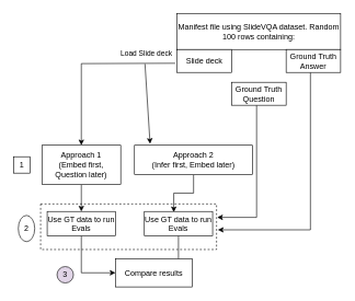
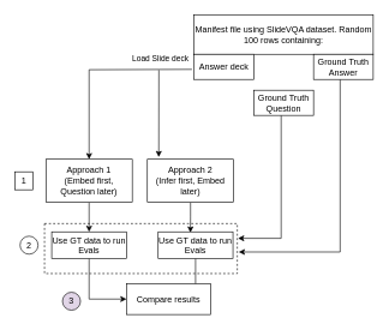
  <mxCell id="0" />
  <mxCell id="1" parent="0" />
  <mxCell id="2" value="" style="rounded=0;whiteSpace=wrap;html=1;gradientColor=none;dashed=1;" vertex="1" parent="1"><mxGeometry x="61" y="310.5" width="268" height="69.5" as="geometry" /></mxCell>
  <mxCell id="3" value="Load Slide deck" style="edgeStyle=orthogonalEdgeStyle;rounded=0;orthogonalLoop=1;jettySize=auto;html=1;entryX=0.5;entryY=0;entryDx=0;entryDy=0;" edge="1" parent="1" target="6"><mxGeometry x="-0.67" y="-15" relative="1" as="geometry"><mxPoint x="266" y="96" as="sourcePoint" /><mxPoint as="offset" /></mxGeometry></mxCell>
  <mxCell id="4" value="Manifest file using SlideVQA dataset. Random 100 rows containing:&lt;br&gt;" style="rounded=0;whiteSpace=wrap;html=1;" vertex="1" parent="1"><mxGeometry x="269" y="20" width="249" height="55" as="geometry" /></mxCell>
  <mxCell id="5" style="edgeStyle=orthogonalEdgeStyle;rounded=0;orthogonalLoop=1;jettySize=auto;html=1;entryX=0.5;entryY=0;entryDx=0;entryDy=0;" edge="1" parent="1" source="6" target="16"><mxGeometry relative="1" as="geometry" /></mxCell>
  <mxCell id="6" value="Approach 1&lt;br&gt;(Embed first, Question later)" style="rounded=0;whiteSpace=wrap;html=1;" vertex="1" parent="1"><mxGeometry x="63" y="221" width="120" height="60" as="geometry" /></mxCell>
  <mxCell id="7" style="edgeStyle=orthogonalEdgeStyle;rounded=0;orthogonalLoop=1;jettySize=auto;html=1;entryX=0.431;entryY=0.027;entryDx=0;entryDy=0;entryPerimeter=0;" edge="1" parent="1" source="8" target="20"><mxGeometry relative="1" as="geometry" /></mxCell>
- <mxCell id="8" value="Approach 2&lt;br&gt;(Infer first, Embed later)" style="rounded=0;whiteSpace=wrap;html=1;" vertex="1" parent="1"><mxGeometry x="204" y="221" width="180" height="45" as="geometry" /></mxCell>
- <mxCell id="9" value="Slide deck" style="rounded=0;whiteSpace=wrap;html=1;" vertex="1" parent="1"><mxGeometry x="269" y="75" width="83" height="35" as="geometry" /></mxCell>
+ <mxCell id="8" value="Approach 2&lt;br&gt;(Infer first, Embed later)" style="rounded=0;whiteSpace=wrap;html=1;" vertex="1" parent="1"><mxGeometry x="204" y="221" width="120" height="60" as="geometry" /></mxCell>
+ <mxCell id="9" value="Answer deck" style="rounded=0;whiteSpace=wrap;html=1;" vertex="1" parent="1"><mxGeometry x="269" y="75" width="83" height="35" as="geometry" /></mxCell>
  <mxCell id="10" style="edgeStyle=orthogonalEdgeStyle;rounded=0;orthogonalLoop=1;jettySize=auto;html=1;" edge="1" parent="1" source="11"><mxGeometry relative="1" as="geometry"><mxPoint x="330" y="331" as="targetPoint" /><Array as="points"><mxPoint x="390" y="331" /></Array></mxGeometry></mxCell>
  <mxCell id="11" value="Ground Truth Question" style="rounded=0;whiteSpace=wrap;html=1;" vertex="1" parent="1"><mxGeometry x="352" y="125" width="83" height="35" as="geometry" /></mxCell>
  <mxCell id="12" style="edgeStyle=orthogonalEdgeStyle;rounded=0;orthogonalLoop=1;jettySize=auto;html=1;" edge="1" parent="1" source="13"><mxGeometry relative="1" as="geometry"><mxPoint x="331" y="350" as="targetPoint" /><Array as="points"><mxPoint x="472" y="350" /></Array></mxGeometry></mxCell>
  <mxCell id="13" value="Ground Truth Answer" style="rounded=0;whiteSpace=wrap;html=1;" vertex="1" parent="1"><mxGeometry x="435" y="75" width="83" height="35" as="geometry" /></mxCell>
  <mxCell id="14" value="" style="endArrow=classic;html=1;rounded=0;entryX=0.132;entryY=-0.05;entryDx=0;entryDy=0;entryPerimeter=0;" edge="1" parent="1" target="8"><mxGeometry width="50" height="50" relative="1" as="geometry"><mxPoint x="220" y="97" as="sourcePoint" /><mxPoint x="351" y="216" as="targetPoint" /></mxGeometry></mxCell>
  <mxCell id="15" style="edgeStyle=orthogonalEdgeStyle;rounded=0;orthogonalLoop=1;jettySize=auto;html=1;entryX=0;entryY=0.5;entryDx=0;entryDy=0;" edge="1" parent="1" source="16" target="21"><mxGeometry relative="1" as="geometry"><Array as="points"><mxPoint x="123" y="416" /></Array></mxGeometry></mxCell>
  <mxCell id="16" value="Use GT data to run Evals" style="rounded=0;whiteSpace=wrap;html=1;" vertex="1" parent="1"><mxGeometry x="71" y="322" width="104" height="37" as="geometry" /></mxCell>
  <mxCell id="17" value="1" style="whiteSpace=wrap;html=1;aspect=fixed;rounded=0;" vertex="1" parent="1"><mxGeometry x="20" y="238.5" width="25" height="25" as="geometry" /></mxCell>
- <mxCell id="18" value="2" style="ellipse;whiteSpace=wrap;html=1;aspect=fixed;" vertex="1" parent="1"><mxGeometry x="27" y="328" width="25" height="40" as="geometry" /></mxCell>
+ <mxCell id="18" value="2" style="ellipse;whiteSpace=wrap;html=1;aspect=fixed;" vertex="1" parent="1"><mxGeometry x="27" y="328" width="25" height="25" as="geometry" /></mxCell>
  <mxCell id="19" style="edgeStyle=orthogonalEdgeStyle;rounded=0;orthogonalLoop=1;jettySize=auto;html=1;entryX=1;entryY=0.5;entryDx=0;entryDy=0;" edge="1" parent="1" source="20" target="21"><mxGeometry relative="1" as="geometry"><Array as="points"><mxPoint x="271" y="416" /></Array></mxGeometry></mxCell>
  <mxCell id="20" value="Use GT data to run Evals" style="rounded=0;whiteSpace=wrap;html=1;" vertex="1" parent="1"><mxGeometry x="219" y="322" width="104" height="37" as="geometry" /></mxCell>
  <mxCell id="21" value="Compare results" style="rounded=0;whiteSpace=wrap;html=1;" vertex="1" parent="1"><mxGeometry x="175" y="394" width="117" height="43" as="geometry" /></mxCell>
  <mxCell id="22" value="3" style="ellipse;whiteSpace=wrap;html=1;aspect=fixed;fillColor=#e1d5e7;" vertex="1" parent="1"><mxGeometry x="86" y="406" width="25" height="25" as="geometry" /></mxCell>
